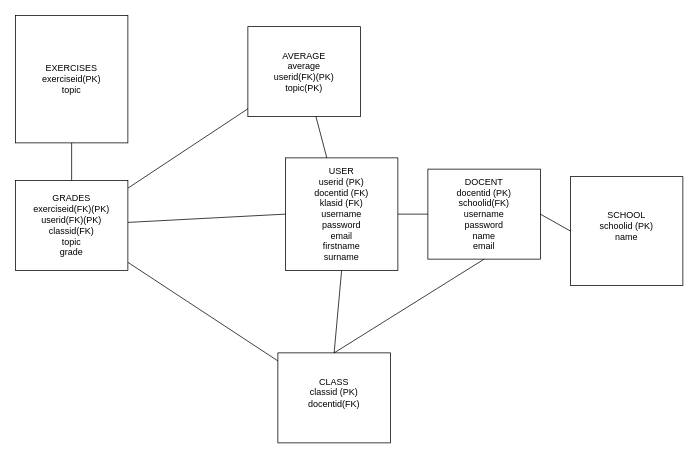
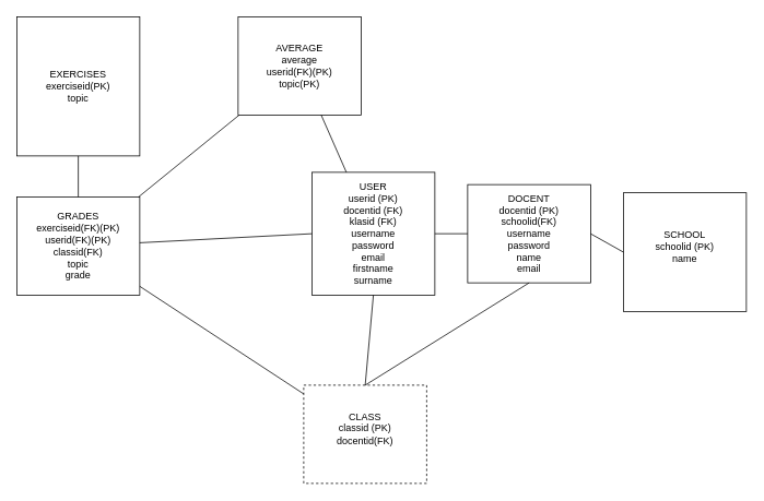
  <mxCell id="0" />
  <mxCell id="1" parent="0" />
  <mxCell id="2" value="&lt;div&gt;USER&lt;/div&gt;&lt;div&gt;userid (PK)&lt;/div&gt;&lt;div&gt;docentid (FK)&lt;/div&gt;&lt;div&gt;klasid (FK)&lt;br&gt;&lt;/div&gt;&lt;div&gt;username&lt;/div&gt;&lt;div&gt;password&lt;br&gt;&lt;/div&gt;&lt;div&gt;email&lt;/div&gt;&lt;div&gt;firstname&lt;/div&gt;&lt;div&gt;surname&lt;br&gt;&lt;/div&gt;" style="rounded=0;whiteSpace=wrap;html=1;" parent="1" vertex="1"><mxGeometry x="380" y="210" width="150" height="150" as="geometry" /></mxCell>
- <mxCell id="3" value="&lt;div&gt;CLASS&lt;/div&gt;&lt;div&gt;classid (PK)&lt;/div&gt;&lt;div&gt;docentid(FK)&lt;br&gt;&lt;/div&gt;&lt;div&gt;&lt;br&gt;&lt;/div&gt;" style="rounded=0;whiteSpace=wrap;html=1;" parent="1" vertex="1"><mxGeometry x="370" y="470" width="150" height="120" as="geometry" /></mxCell>
+ <mxCell id="3" value="&lt;div&gt;CLASS&lt;/div&gt;&lt;div&gt;classid (PK)&lt;/div&gt;&lt;div&gt;docentid(FK)&lt;br&gt;&lt;/div&gt;&lt;div&gt;&lt;br&gt;&lt;/div&gt;" style="rounded=0;whiteSpace=wrap;html=1;dashed=1;" parent="1" vertex="1"><mxGeometry x="370" y="470" width="150" height="120" as="geometry" /></mxCell>
  <mxCell id="4" value="&lt;div&gt;SCHOOL&lt;/div&gt;&lt;div&gt;schoolid (PK)&lt;/div&gt;&lt;div&gt;name&lt;/div&gt;&lt;div&gt;&lt;br&gt;&lt;/div&gt;" style="rounded=0;whiteSpace=wrap;html=1;" parent="1" vertex="1"><mxGeometry x="760" y="235" width="150" height="145" as="geometry" /></mxCell>
  <mxCell id="5" value="&lt;div&gt;DOCENT&lt;/div&gt;&lt;div&gt;docentid (PK)&lt;/div&gt;&lt;div&gt;schoolid(FK)&lt;/div&gt;&lt;div&gt;username&lt;/div&gt;&lt;div&gt;password&lt;/div&gt;&lt;div&gt;name&lt;/div&gt;&lt;div&gt;email&lt;br&gt;&lt;/div&gt;" style="rounded=0;whiteSpace=wrap;html=1;" parent="1" vertex="1"><mxGeometry x="570" y="225" width="150" height="120" as="geometry" /></mxCell>
  <mxCell id="6" value="" style="endArrow=none;html=1;exitX=1;exitY=0.5;exitDx=0;exitDy=0;" edge="1" parent="1" source="2" target="5"><mxGeometry width="50" height="50" relative="1" as="geometry"><mxPoint x="540" y="260" as="sourcePoint" /><mxPoint x="570" y="260" as="targetPoint" /><Array as="points" /></mxGeometry></mxCell>
  <mxCell id="7" value="" style="endArrow=none;html=1;entryX=0;entryY=0.5;entryDx=0;entryDy=0;exitX=1;exitY=0.5;exitDx=0;exitDy=0;" edge="1" parent="1" source="5" target="4"><mxGeometry width="50" height="50" relative="1" as="geometry"><mxPoint x="718" y="300" as="sourcePoint" /><mxPoint x="750" y="300" as="targetPoint" /></mxGeometry></mxCell>
- <mxCell id="8" value="&lt;div&gt;AVERAGE&lt;/div&gt;&lt;div&gt;average&lt;/div&gt;&lt;div&gt;userid(FK)(PK)&lt;/div&gt;&lt;div&gt;topic(PK)&lt;br&gt;&lt;/div&gt;" style="rounded=0;whiteSpace=wrap;html=1;" vertex="1" parent="1"><mxGeometry x="330" y="35" width="150" height="120" as="geometry" /></mxCell>
+ <mxCell id="8" value="&lt;div&gt;AVERAGE&lt;/div&gt;&lt;div&gt;average&lt;/div&gt;&lt;div&gt;userid(FK)(PK)&lt;/div&gt;&lt;div&gt;topic(PK)&lt;br&gt;&lt;/div&gt;" style="rounded=0;whiteSpace=wrap;html=1;" vertex="1" parent="1"><mxGeometry x="290" y="20" width="150" height="120" as="geometry" /></mxCell>
  <mxCell id="9" value="&lt;div&gt;GRADES&lt;/div&gt;&lt;div&gt;exerciseid(FK)(PK)&lt;/div&gt;&lt;div&gt;userid(FK)(PK)&lt;/div&gt;&lt;div&gt;classid(FK)&lt;/div&gt;&lt;div&gt;topic&lt;/div&gt;&lt;div&gt;grade&lt;br&gt;&lt;/div&gt;" style="rounded=0;whiteSpace=wrap;html=1;" vertex="1" parent="1"><mxGeometry x="20" y="240" width="150" height="120" as="geometry" /></mxCell>
  <mxCell id="10" value="&lt;div&gt;EXERCISES&lt;/div&gt;&lt;div&gt;exerciseid(PK)&lt;br&gt;&lt;/div&gt;&lt;div&gt;topic&lt;br&gt;&lt;/div&gt;" style="rounded=0;whiteSpace=wrap;html=1;" vertex="1" parent="1"><mxGeometry x="20" y="20" width="150" height="170" as="geometry" /></mxCell>
  <mxCell id="11" value="" style="endArrow=none;html=1;entryX=0.5;entryY=1;entryDx=0;entryDy=0;exitX=0.5;exitY=0;exitDx=0;exitDy=0;" edge="1" parent="1" source="3" target="5"><mxGeometry width="50" height="50" relative="1" as="geometry"><mxPoint x="680" y="465" as="sourcePoint" /><mxPoint x="730" y="415" as="targetPoint" /></mxGeometry></mxCell>
  <mxCell id="12" value="" style="endArrow=none;html=1;entryX=0.5;entryY=1;entryDx=0;entryDy=0;exitX=0.5;exitY=0;exitDx=0;exitDy=0;" edge="1" parent="1" source="3" target="2"><mxGeometry width="50" height="50" relative="1" as="geometry"><mxPoint x="580" y="460" as="sourcePoint" /><mxPoint x="655" y="355" as="targetPoint" /></mxGeometry></mxCell>
  <mxCell id="13" value="" style="endArrow=none;html=1;entryX=0;entryY=0.5;entryDx=0;entryDy=0;" edge="1" parent="1" source="9" target="2"><mxGeometry width="50" height="50" relative="1" as="geometry"><mxPoint x="270" y="285" as="sourcePoint" /><mxPoint x="60" y="450" as="targetPoint" /></mxGeometry></mxCell>
  <mxCell id="14" value="" style="endArrow=none;html=1;" edge="1" parent="1" source="8" target="9"><mxGeometry width="50" height="50" relative="1" as="geometry"><mxPoint x="20" y="640" as="sourcePoint" /><mxPoint x="110" y="410" as="targetPoint" /></mxGeometry></mxCell>
  <mxCell id="15" value="" style="endArrow=none;html=1;" edge="1" parent="1" source="9" target="3"><mxGeometry width="50" height="50" relative="1" as="geometry"><mxPoint y="500" as="sourcePoint" x="230" /><mxPoint x="280" y="450" as="targetPoint" /></mxGeometry></mxCell>
  <mxCell id="16" value="" style="endArrow=none;html=1;" edge="1" parent="1" source="9" target="10"><mxGeometry width="50" height="50" relative="1" as="geometry"><mxPoint x="20" y="660" as="sourcePoint" /><mxPoint x="70" y="610" as="targetPoint" /></mxGeometry></mxCell>
  <mxCell id="17" value="" style="endArrow=none;html=1;" edge="1" parent="1" source="8" target="2"><mxGeometry width="50" height="50" relative="1" as="geometry"><mxPoint x="20" y="660" as="sourcePoint" /><mxPoint x="70" y="610" as="targetPoint" /></mxGeometry></mxCell>
